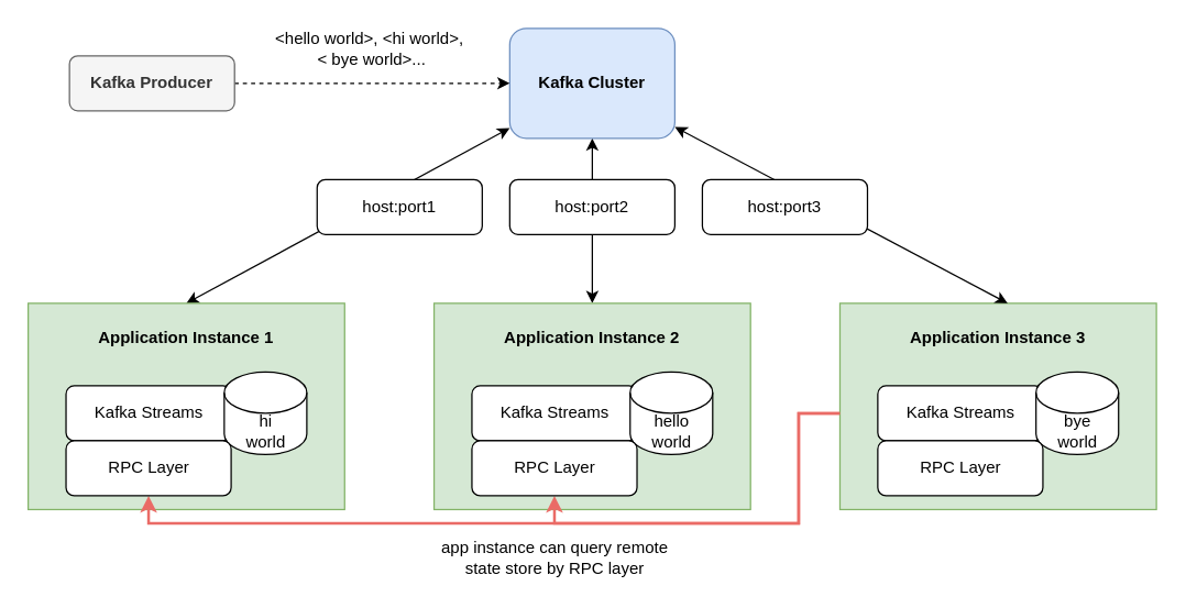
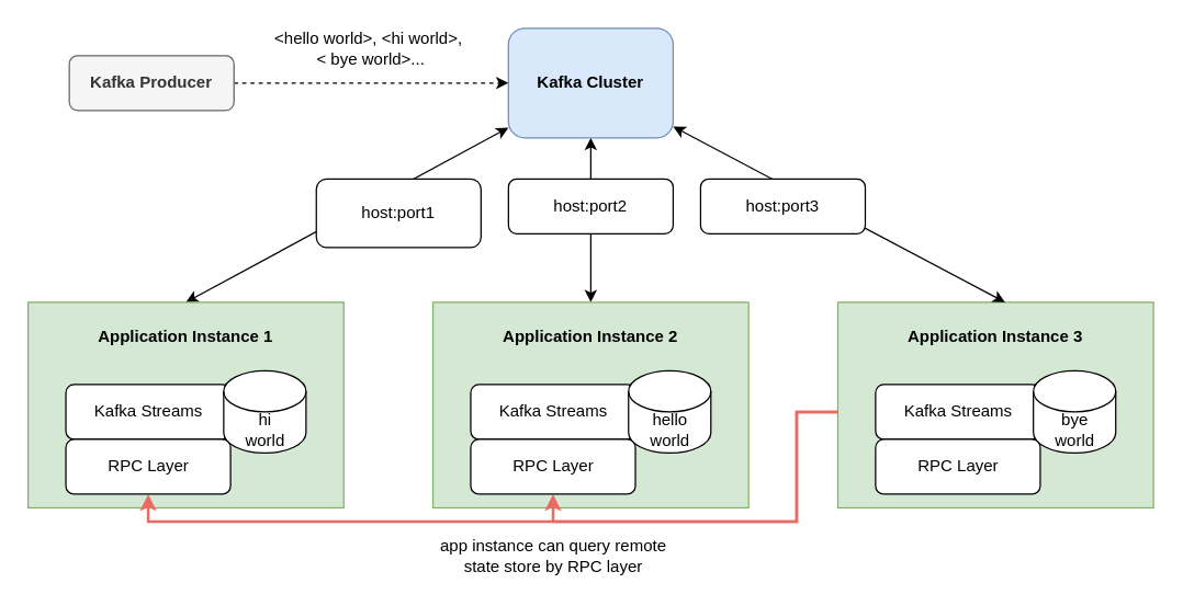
  <mxCell id="0" />
  <mxCell id="1" parent="0" />
  <mxCell id="2" style="rounded=0;orthogonalLoop=1;jettySize=auto;html=1;entryX=0.5;entryY=0;entryDx=0;entryDy=0;startArrow=classic;startFill=1;" parent="1" source="4" target="12" edge="1"><mxGeometry relative="1" as="geometry" /></mxCell>
  <mxCell id="3" style="edgeStyle=orthogonalEdgeStyle;rounded=0;orthogonalLoop=1;jettySize=auto;html=1;entryX=0.5;entryY=0;entryDx=0;entryDy=0;startArrow=classic;startFill=1;" parent="1" source="4" target="8" edge="1"><mxGeometry relative="1" as="geometry" /></mxCell>
  <mxCell id="4" value="&lt;b&gt;Kafka Cluster&lt;/b&gt;" style="rounded=1;whiteSpace=wrap;html=1;fillColor=#dae8fc;strokeColor=#6c8ebf;" parent="1" vertex="1"><mxGeometry x="370" y="20" width="120" height="80" as="geometry" /></mxCell>
  <mxCell id="5" style="edgeStyle=orthogonalEdgeStyle;rounded=0;orthogonalLoop=1;jettySize=auto;html=1;entryX=0;entryY=0.5;entryDx=0;entryDy=0;dashed=1;" parent="1" source="6" target="4" edge="1"><mxGeometry relative="1" as="geometry" /></mxCell>
  <mxCell id="6" value="&lt;b&gt;Kafka Producer&lt;/b&gt;" style="rounded=1;whiteSpace=wrap;html=1;fillColor=#f5f5f5;fontColor=#333333;strokeColor=#666666;" parent="1" vertex="1"><mxGeometry x="50" y="40" width="120" height="40" as="geometry" /></mxCell>
  <mxCell id="7" value="&amp;lt;hello world&amp;gt;, &amp;lt;hi world&amp;gt;,&amp;nbsp;&lt;div&gt;&amp;lt; bye world&amp;gt;...&lt;/div&gt;" style="text;html=1;align=center;verticalAlign=middle;whiteSpace=wrap;rounded=0;" parent="1" vertex="1"><mxGeometry x="190" y="20" width="160" height="30" as="geometry" /></mxCell>
  <mxCell id="8" value="" style="rounded=0;whiteSpace=wrap;html=1;fillColor=#d5e8d4;strokeColor=#82b366;" parent="1" vertex="1"><mxGeometry x="315" y="220" width="230" height="150" as="geometry" /></mxCell>
  <mxCell id="9" value="Kafka Streams" style="rounded=1;whiteSpace=wrap;html=1;" parent="1" vertex="1"><mxGeometry x="342.5" y="280" width="120" height="40" as="geometry" /></mxCell>
  <mxCell id="10" value="hello&lt;div&gt;world&lt;/div&gt;" style="shape=cylinder3;whiteSpace=wrap;html=1;boundedLbl=1;backgroundOutline=1;size=15;" parent="1" vertex="1"><mxGeometry x="457.5" y="270" width="60" height="60" as="geometry" /></mxCell>
  <mxCell id="11" value="&lt;b&gt;Application Instance 2&lt;/b&gt;" style="text;html=1;align=center;verticalAlign=middle;whiteSpace=wrap;rounded=0;" parent="1" vertex="1"><mxGeometry x="360" y="230" width="140" height="30" as="geometry" /></mxCell>
  <mxCell id="12" value="" style="rounded=0;whiteSpace=wrap;html=1;fillColor=#d5e8d4;strokeColor=#82b366;" parent="1" vertex="1"><mxGeometry x="20" y="220" width="230" height="150" as="geometry" /></mxCell>
  <mxCell id="13" value="Kafka Streams" style="rounded=1;whiteSpace=wrap;html=1;" parent="1" vertex="1"><mxGeometry x="47.5" y="280" width="120" height="40" as="geometry" /></mxCell>
  <mxCell id="14" value="hi&lt;div&gt;world&lt;/div&gt;" style="shape=cylinder3;whiteSpace=wrap;html=1;boundedLbl=1;backgroundOutline=1;size=15;" parent="1" vertex="1"><mxGeometry x="162.5" y="270" width="60" height="60" as="geometry" /></mxCell>
  <mxCell id="15" value="&lt;b&gt;Application Instance 1&lt;/b&gt;" style="text;html=1;align=center;verticalAlign=middle;whiteSpace=wrap;rounded=0;" parent="1" vertex="1"><mxGeometry x="65" y="230" width="140" height="30" as="geometry" /></mxCell>
  <mxCell id="16" style="edgeStyle=orthogonalEdgeStyle;rounded=0;orthogonalLoop=1;jettySize=auto;html=1;entryX=0.5;entryY=1;entryDx=0;entryDy=0;strokeWidth=2;strokeColor=#EA6B66;" edge="1" parent="1" source="17" target="26"><mxGeometry relative="1" as="geometry"><Array as="points"><mxPoint x="580" y="300" /><mxPoint x="580" y="380" /><mxPoint x="108" y="380" /></Array></mxGeometry></mxCell>
  <mxCell id="17" value="" style="rounded=0;whiteSpace=wrap;html=1;fillColor=#d5e8d4;strokeColor=#82b366;" parent="1" vertex="1"><mxGeometry x="610" y="220" width="230" height="150" as="geometry" /></mxCell>
  <mxCell id="18" style="edgeStyle=orthogonalEdgeStyle;rounded=0;orthogonalLoop=1;jettySize=auto;html=1;entryX=0.5;entryY=1;entryDx=0;entryDy=0;strokeWidth=2;strokeColor=#EA6B66;" edge="1" parent="1" target="27"><mxGeometry relative="1" as="geometry"><mxPoint x="610" y="300" as="sourcePoint" /><Array as="points"><mxPoint x="580" y="300" /><mxPoint x="580" y="380" /><mxPoint x="403" y="380" /></Array></mxGeometry></mxCell>
  <mxCell id="19" value="Kafka Streams" style="rounded=1;whiteSpace=wrap;html=1;" parent="1" vertex="1"><mxGeometry x="637.5" y="280" width="120" height="40" as="geometry" /></mxCell>
  <mxCell id="20" value="bye&lt;div&gt;world&lt;/div&gt;" style="shape=cylinder3;whiteSpace=wrap;html=1;boundedLbl=1;backgroundOutline=1;size=15;" parent="1" vertex="1"><mxGeometry x="752.5" y="270" width="60" height="60" as="geometry" /></mxCell>
  <mxCell id="21" value="&lt;b&gt;Application Instance 3&lt;/b&gt;" style="text;html=1;align=center;verticalAlign=middle;whiteSpace=wrap;rounded=0;" parent="1" vertex="1"><mxGeometry x="655" y="230" width="140" height="30" as="geometry" /></mxCell>
  <mxCell id="22" style="rounded=0;orthogonalLoop=1;jettySize=auto;html=1;entryX=0.53;entryY=0;entryDx=0;entryDy=0;entryPerimeter=0;startArrow=classic;startFill=1;" parent="1" source="4" target="17" edge="1"><mxGeometry relative="1" as="geometry" /></mxCell>
- <mxCell id="23" value="host:port1" style="rounded=1;whiteSpace=wrap;html=1;" vertex="1" parent="1"><mxGeometry x="230" y="130" width="120" height="40" as="geometry" /></mxCell>
+ <mxCell id="23" value="host:port1" style="rounded=1;whiteSpace=wrap;html=1;" vertex="1" parent="1"><mxGeometry x="230" y="130" width="120" height="50" as="geometry" /></mxCell>
  <mxCell id="24" value="host:port2" style="rounded=1;whiteSpace=wrap;html=1;" vertex="1" parent="1"><mxGeometry x="370" y="130" width="120" height="40" as="geometry" /></mxCell>
  <mxCell id="25" value="host:port3" style="rounded=1;whiteSpace=wrap;html=1;" vertex="1" parent="1"><mxGeometry x="510" y="130" width="120" height="40" as="geometry" /></mxCell>
  <mxCell id="26" value="RPC Layer" style="rounded=1;whiteSpace=wrap;html=1;" vertex="1" parent="1"><mxGeometry x="47.5" y="320" width="120" height="40" as="geometry" /></mxCell>
  <mxCell id="27" value="RPC Layer" style="rounded=1;whiteSpace=wrap;html=1;" vertex="1" parent="1"><mxGeometry x="342.5" y="320" width="120" height="40" as="geometry" /></mxCell>
  <mxCell id="28" value="RPC Layer" style="rounded=1;whiteSpace=wrap;html=1;" vertex="1" parent="1"><mxGeometry x="637.5" y="320" width="120" height="40" as="geometry" /></mxCell>
  <mxCell id="29" value="app instance can query remote state store by RPC layer" style="text;html=1;align=center;verticalAlign=middle;whiteSpace=wrap;rounded=0;" vertex="1" parent="1"><mxGeometry x="307.5" y="390" width="190" height="30" as="geometry" /></mxCell>
